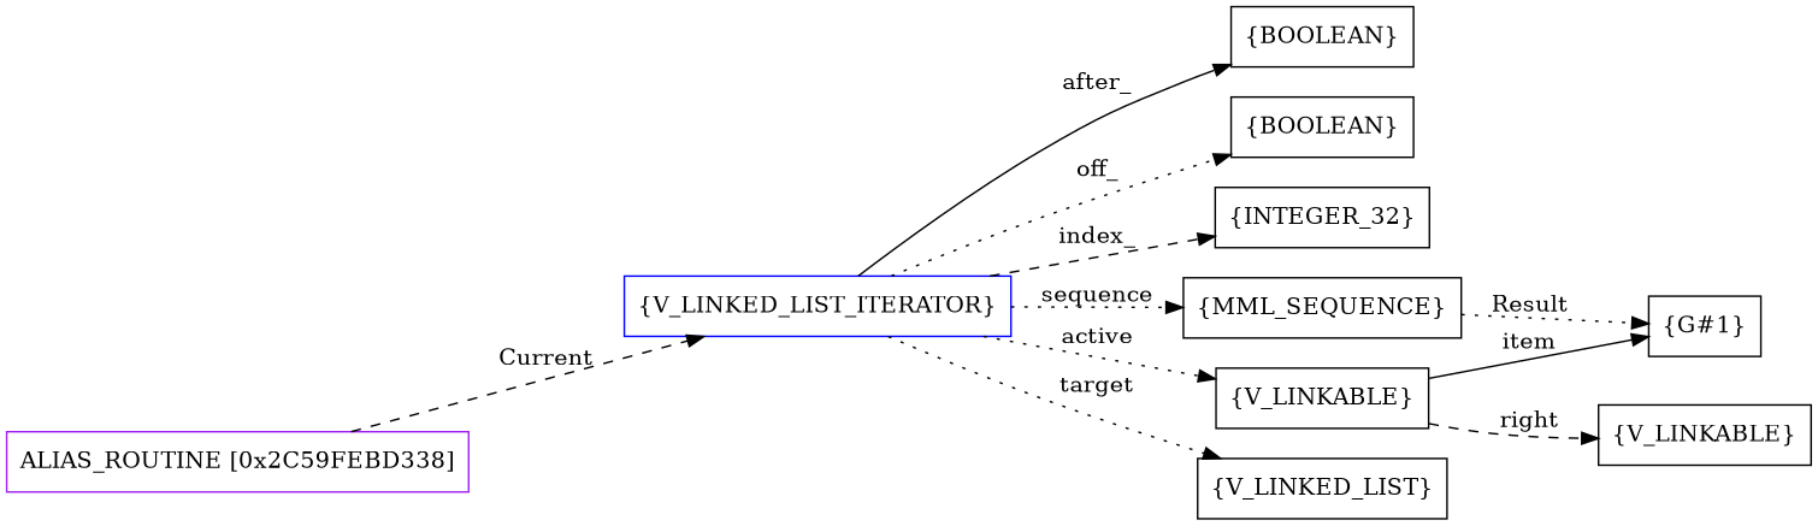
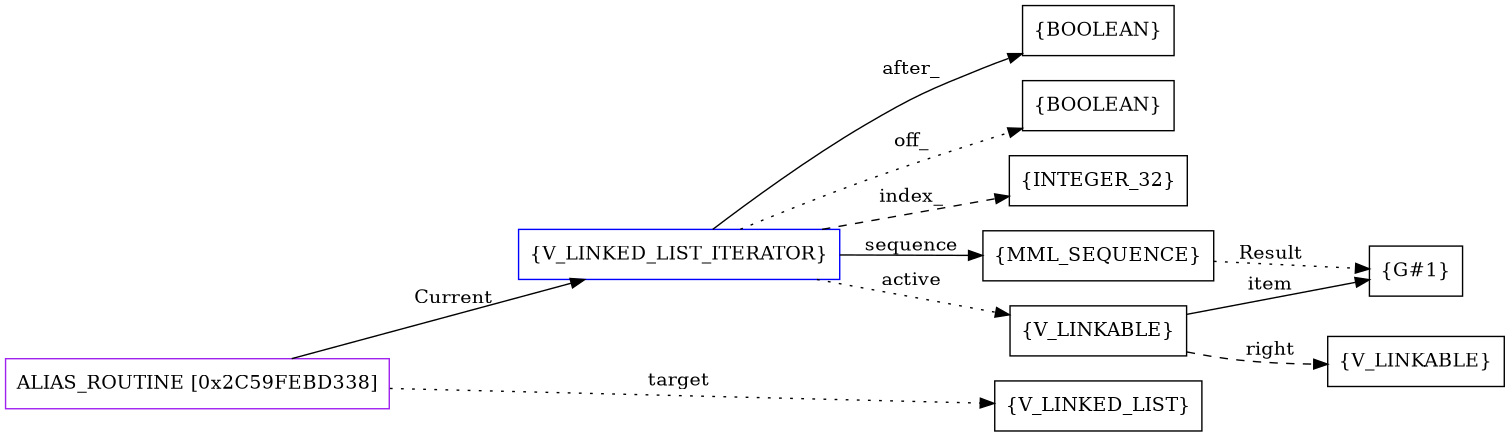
  digraph {
    rankdir=LR
    node [shape=box]
    edge [style=dotted]
    n1 [color=purple label=<ALIAS_ROUTINE [0x2C59FEBD338]>]
    n2 [color=blue label=<{V_LINKED_LIST_ITERATOR}>]
    n3 [label=<{BOOLEAN}>]
    n4 [label=<{INTEGER_32}>]
    n5 [label=<{MML_SEQUENCE}>]
    n6 [label=<{V_LINKED_LIST}>]
    n7 [label=<{V_LINKABLE}>]
    n8 [label=<{BOOLEAN}>]
    n9 [label=<{G#1}>]
    n10 [label=<{V_LINKABLE}>]
-   n1 -> n2 [label=<Current> style=dashed]
+   n1 -> n2 [label=<Current> style=solid]
    n2 -> n3 [label=<off_>]
    n2 -> n4 [label=<index_> style=dashed]
-   n2 -> n5 [label=<sequence>]
-   n2 -> n6 [label=<target>]
+   n2 -> n5 [label=<sequence> style=solid]
+   n1 -> n6 [label=<target>]
    n2 -> n7 [label=<active>]
    n2 -> n8 [label=<after_> style=solid]
    n5 -> n9 [label=<Result>]
    n7 -> n9 [label=<item> style=solid]
    n7 -> n10 [label=<right> style=dashed]
  }
